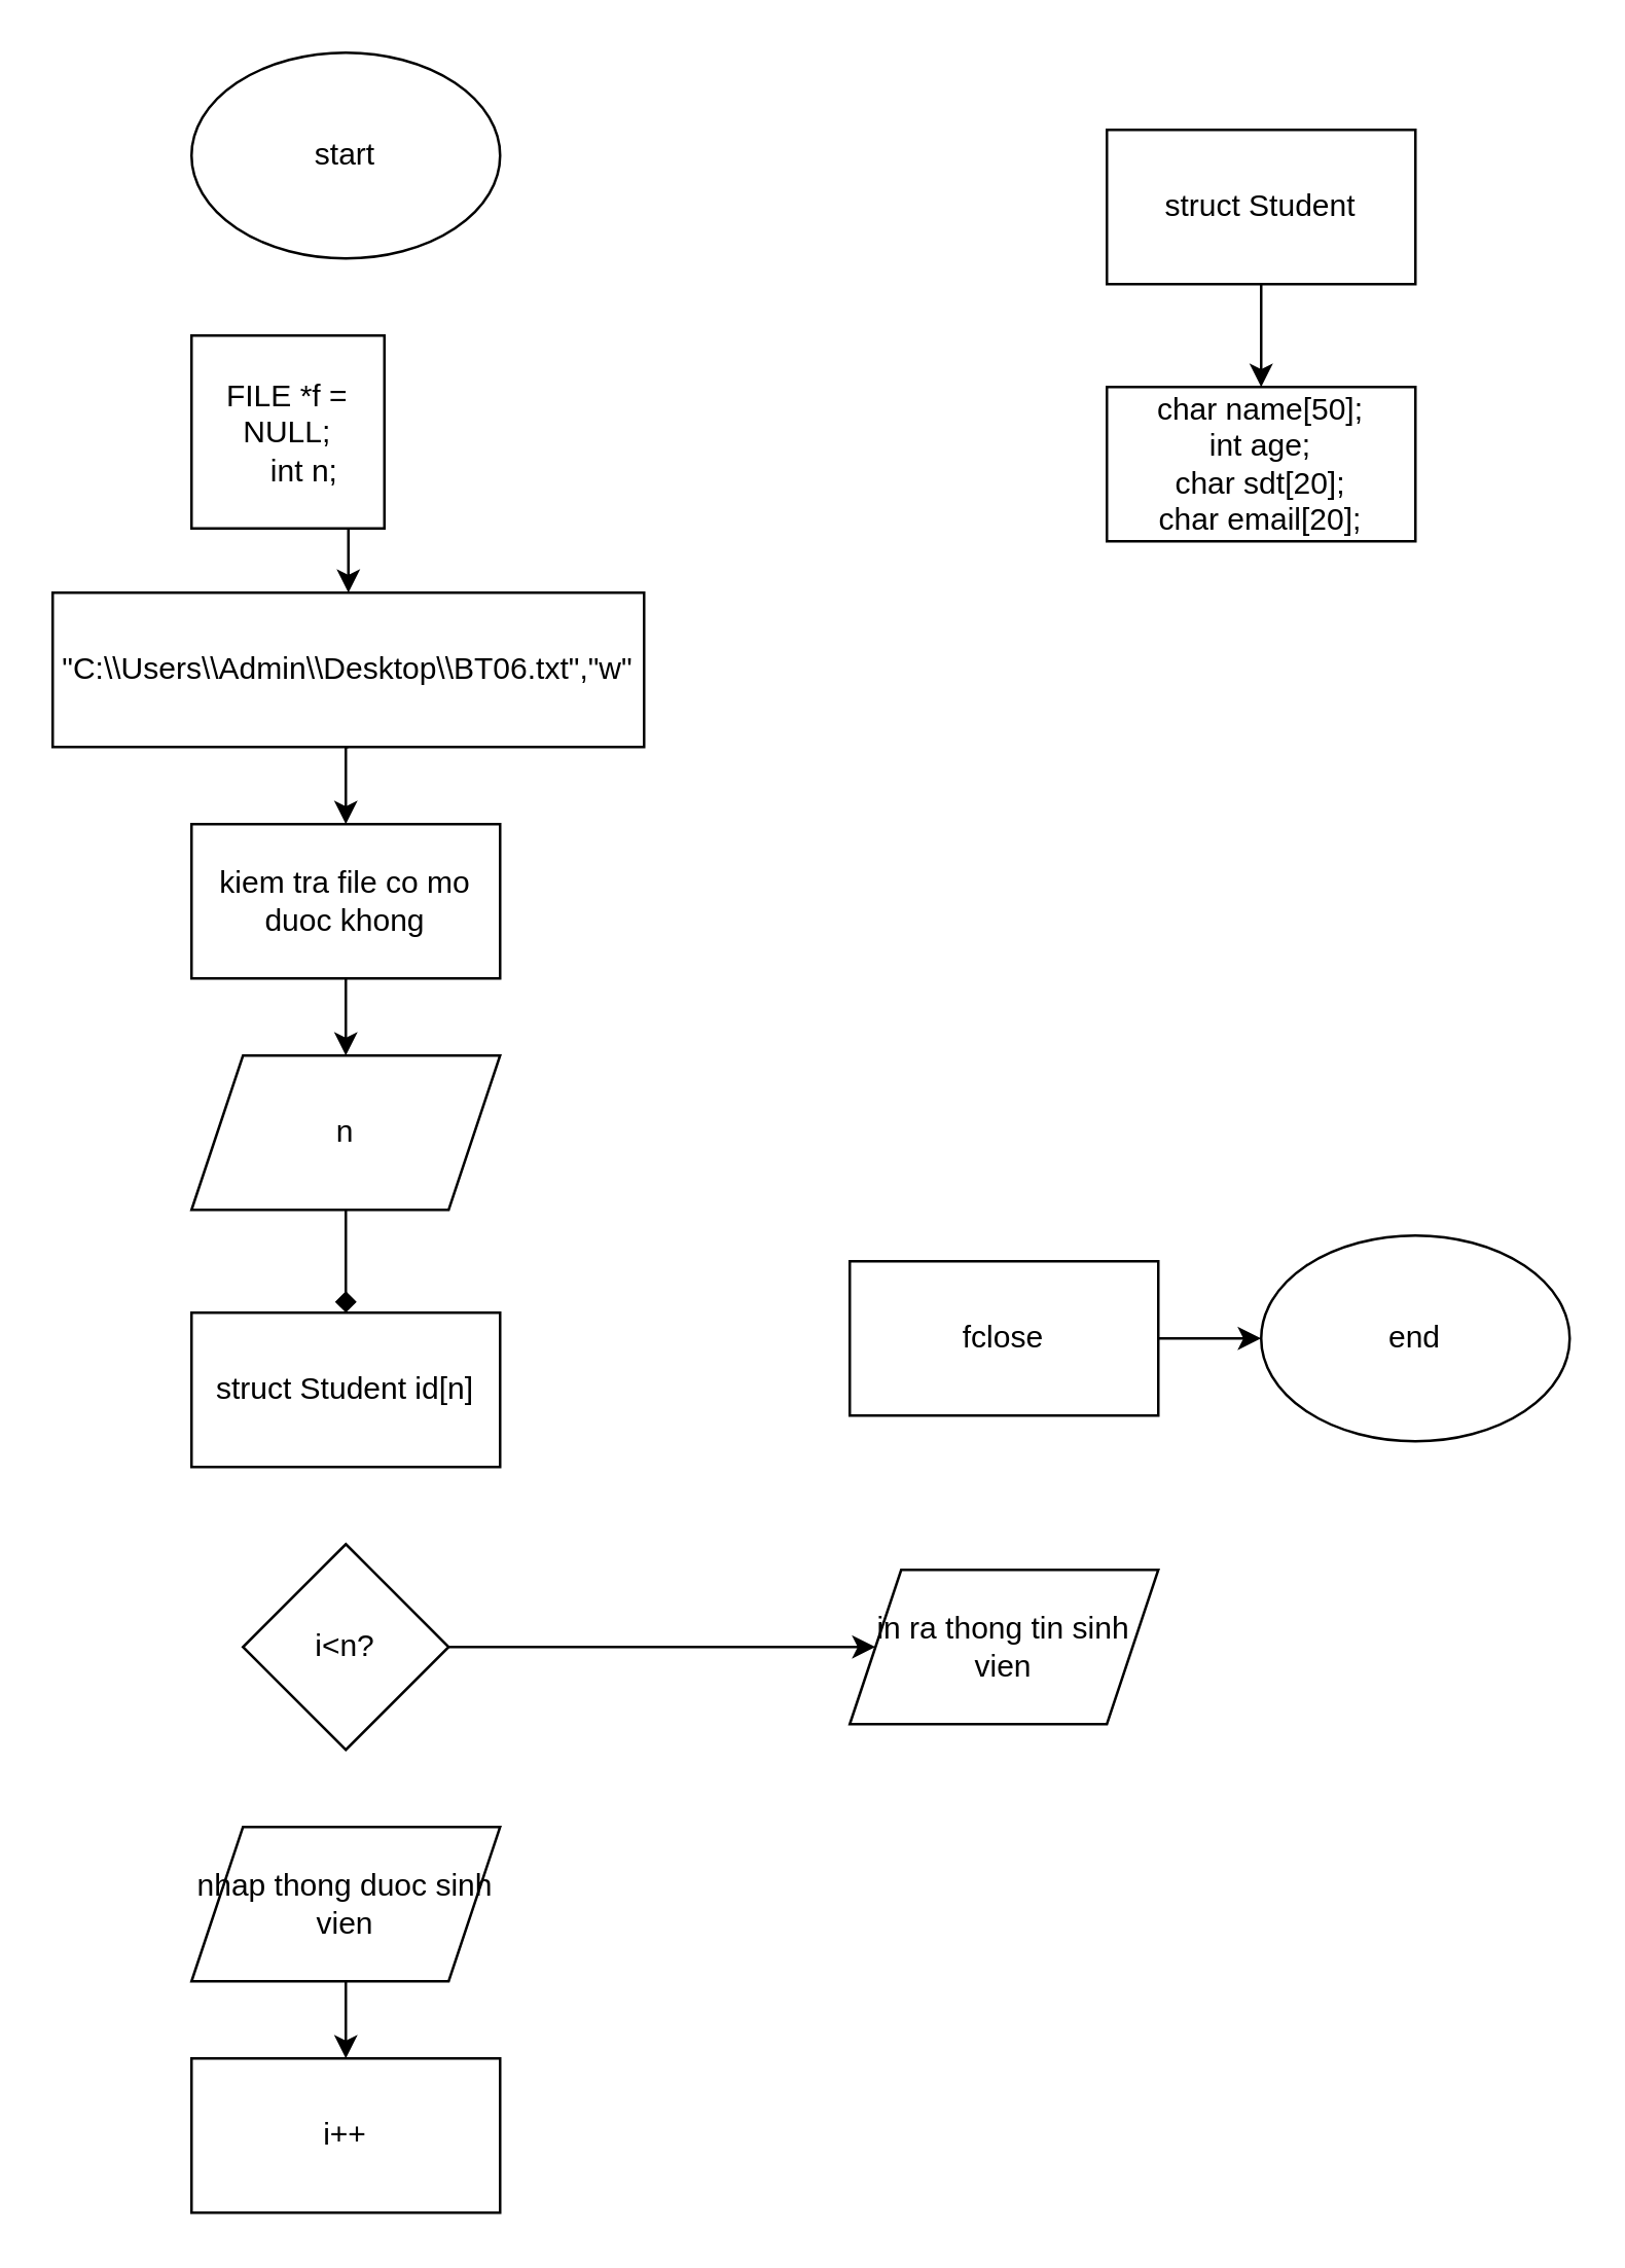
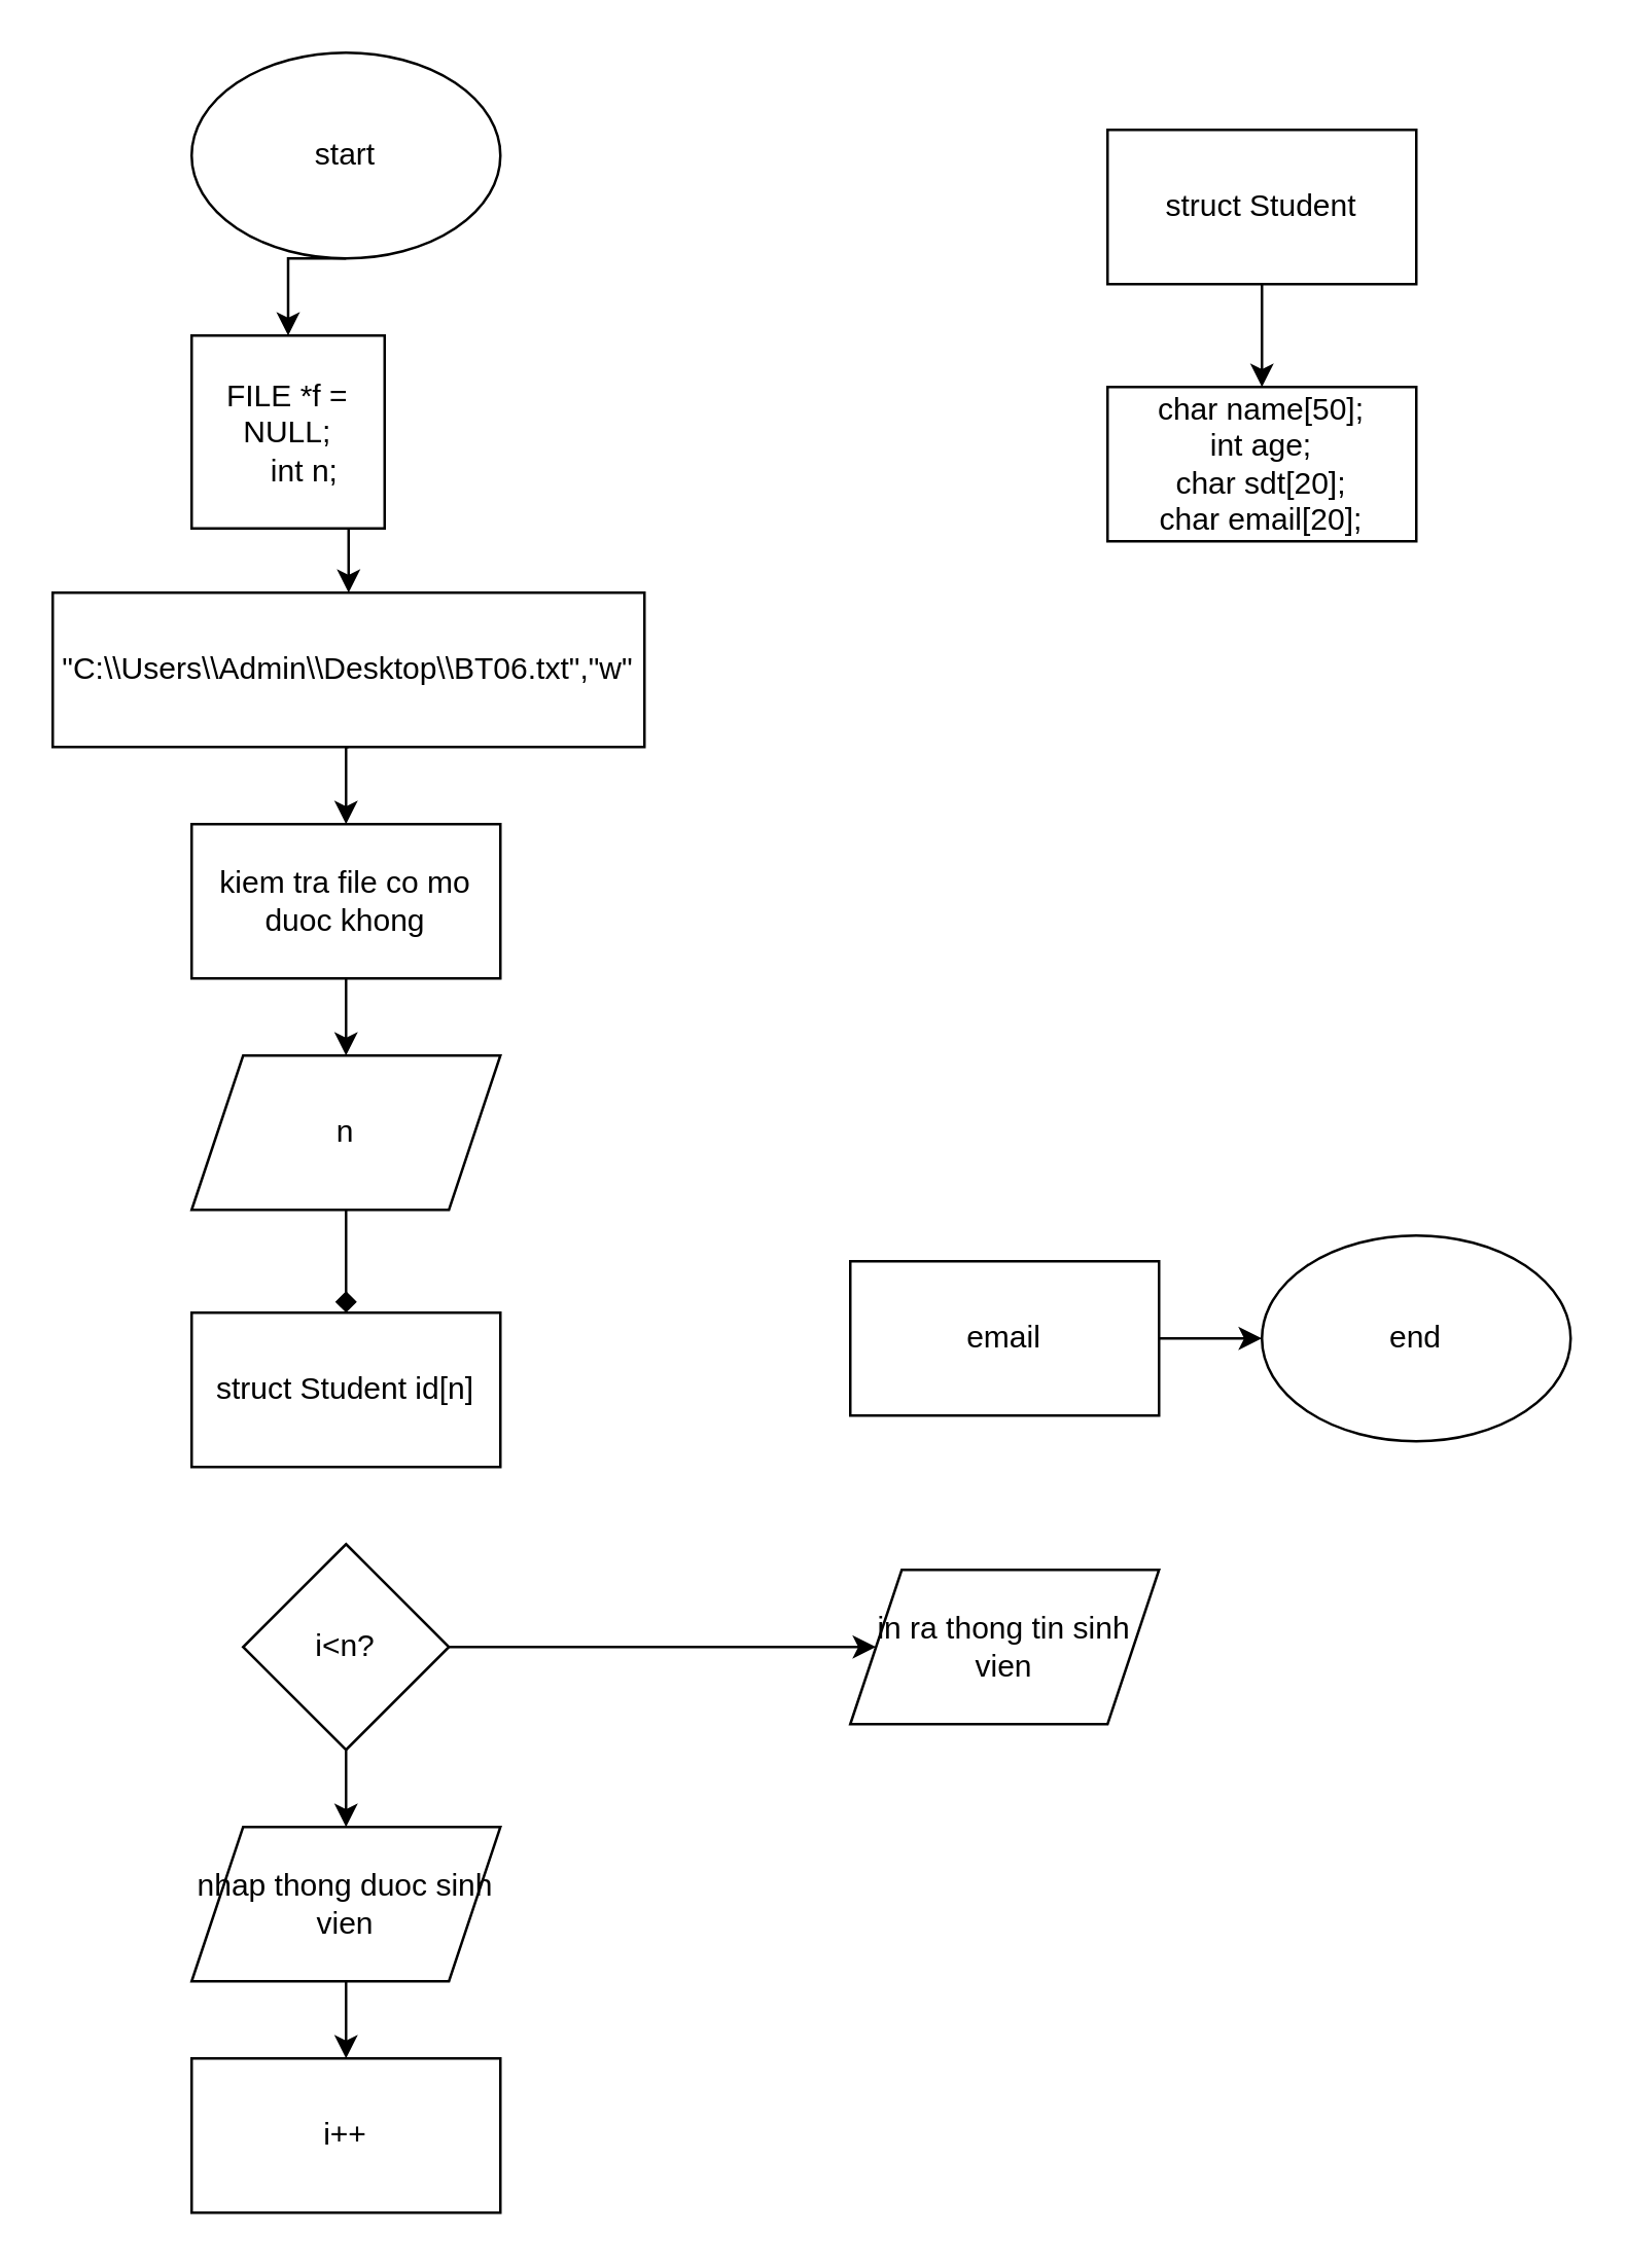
  <mxCell id="0" />
  <mxCell id="1" parent="0" />
+ <mxCell id="2" style="edgeStyle=orthogonalEdgeStyle;rounded=0;orthogonalLoop=1;jettySize=auto;html=1;exitX=0.5;exitY=1;exitDx=0;exitDy=0;entryX=0.5;entryY=0;entryDx=0;entryDy=0;" parent="1" source="3" target="8" edge="1"><mxGeometry relative="1" as="geometry" /></mxCell>
  <mxCell id="3" value="start" style="ellipse;whiteSpace=wrap;html=1;" parent="1" vertex="1"><mxGeometry x="74" y="20" width="120" height="80" as="geometry" /></mxCell>
  <mxCell id="4" style="edgeStyle=orthogonalEdgeStyle;rounded=0;orthogonalLoop=1;jettySize=auto;html=1;exitX=0.5;exitY=1;exitDx=0;exitDy=0;entryX=0.5;entryY=0;entryDx=0;entryDy=0;" parent="1" source="5" target="6" edge="1"><mxGeometry relative="1" as="geometry" /></mxCell>
  <mxCell id="5" value="struct Student" style="rounded=0;whiteSpace=wrap;html=1;" parent="1" vertex="1"><mxGeometry x="430" y="50" width="120" height="60" as="geometry" /></mxCell>
  <mxCell id="6" value="char name[50];&lt;br&gt;int age;&lt;br&gt;char sdt[20];&lt;br&gt;char email[20];" style="rounded=0;whiteSpace=wrap;html=1;" parent="1" vertex="1"><mxGeometry x="430" y="150" width="120" height="60" as="geometry" /></mxCell>
  <mxCell id="7" style="edgeStyle=orthogonalEdgeStyle;rounded=0;orthogonalLoop=1;jettySize=auto;html=1;exitX=0.5;exitY=1;exitDx=0;exitDy=0;entryX=0.5;entryY=0;entryDx=0;entryDy=0;" parent="1" source="8" target="10" edge="1"><mxGeometry relative="1" as="geometry" /></mxCell>
  <mxCell id="8" value="FILE *f = NULL;&#10;    int n;" style="rounded=0;whiteSpace=wrap;html=1;" parent="1" vertex="1"><mxGeometry x="74" y="130" width="75" height="75" as="geometry" /></mxCell>
  <mxCell id="9" style="edgeStyle=orthogonalEdgeStyle;rounded=0;orthogonalLoop=1;jettySize=auto;html=1;exitX=0.5;exitY=1;exitDx=0;exitDy=0;entryX=0.5;entryY=0;entryDx=0;entryDy=0;" parent="1" source="10" target="12" edge="1"><mxGeometry relative="1" as="geometry" /></mxCell>
  <mxCell id="10" value="&quot;C:\\Users\\Admin\\Desktop\\BT06.txt&quot;,&quot;w&quot;" style="rounded=0;whiteSpace=wrap;html=1;" parent="1" vertex="1"><mxGeometry x="20" y="230" width="230" height="60" as="geometry" /></mxCell>
  <mxCell id="11" style="edgeStyle=orthogonalEdgeStyle;rounded=0;orthogonalLoop=1;jettySize=auto;html=1;exitX=0.5;exitY=1;exitDx=0;exitDy=0;" parent="1" source="12" edge="1"><mxGeometry relative="1" as="geometry"><mxPoint x="134" y="410" as="targetPoint" /></mxGeometry></mxCell>
  <mxCell id="12" value="kiem tra file co mo duoc khong" style="rounded=0;whiteSpace=wrap;html=1;" parent="1" vertex="1"><mxGeometry x="74" y="320" width="120" height="60" as="geometry" /></mxCell>
  <mxCell id="13" style="edgeStyle=orthogonalEdgeStyle;rounded=0;orthogonalLoop=1;jettySize=auto;html=1;exitX=0.5;exitY=1;exitDx=0;exitDy=0;entryX=0.5;entryY=0;entryDx=0;entryDy=0;endArrow=diamond;" parent="1" source="14" target="15" edge="1"><mxGeometry relative="1" as="geometry" /></mxCell>
  <mxCell id="14" value="n" style="shape=parallelogram;perimeter=parallelogramPerimeter;whiteSpace=wrap;html=1;fixedSize=1;" parent="1" vertex="1"><mxGeometry x="74" y="410" width="120" height="60" as="geometry" /></mxCell>
  <mxCell id="15" value="struct Student id[n]" style="rounded=0;whiteSpace=wrap;html=1;" parent="1" vertex="1"><mxGeometry x="74" y="510" width="120" height="60" as="geometry" /></mxCell>
+ <mxCell id="16" style="edgeStyle=orthogonalEdgeStyle;rounded=0;orthogonalLoop=1;jettySize=auto;html=1;exitX=0.5;exitY=1;exitDx=0;exitDy=0;entryX=0.5;entryY=0;entryDx=0;entryDy=0;" parent="1" source="18" target="20" edge="1"><mxGeometry relative="1" as="geometry" /></mxCell>
  <mxCell id="17" style="edgeStyle=orthogonalEdgeStyle;rounded=0;orthogonalLoop=1;jettySize=auto;html=1;exitX=1;exitY=0.5;exitDx=0;exitDy=0;" parent="1" source="18" edge="1"><mxGeometry relative="1" as="geometry"><mxPoint x="340" y="640" as="targetPoint" /></mxGeometry></mxCell>
  <mxCell id="18" value="i&amp;lt;n?" style="rhombus;whiteSpace=wrap;html=1;" parent="1" vertex="1"><mxGeometry x="94" y="600" width="80" height="80" as="geometry" /></mxCell>
  <mxCell id="19" style="edgeStyle=orthogonalEdgeStyle;rounded=0;orthogonalLoop=1;jettySize=auto;html=1;exitX=0.5;exitY=1;exitDx=0;exitDy=0;" parent="1" source="20" edge="1"><mxGeometry relative="1" as="geometry"><mxPoint x="134" y="800" as="targetPoint" /></mxGeometry></mxCell>
  <mxCell id="20" value="nhap thong duoc sinh vien" style="shape=parallelogram;perimeter=parallelogramPerimeter;whiteSpace=wrap;html=1;fixedSize=1;" parent="1" vertex="1"><mxGeometry x="74" y="710" width="120" height="60" as="geometry" /></mxCell>
  <mxCell id="21" value="i++" style="rounded=0;whiteSpace=wrap;html=1;" parent="1" vertex="1"><mxGeometry x="74" y="800" width="120" height="60" as="geometry" /></mxCell>
  <mxCell id="22" value="in ra thong tin sinh vien" style="shape=parallelogram;perimeter=parallelogramPerimeter;whiteSpace=wrap;html=1;fixedSize=1;" parent="1" vertex="1"><mxGeometry x="330" y="610" width="120" height="60" as="geometry" /></mxCell>
  <mxCell id="23" style="edgeStyle=orthogonalEdgeStyle;rounded=0;orthogonalLoop=1;jettySize=auto;html=1;exitX=1;exitY=0.5;exitDx=0;exitDy=0;entryX=0;entryY=0.5;entryDx=0;entryDy=0;" parent="1" source="24" target="25" edge="1"><mxGeometry relative="1" as="geometry" /></mxCell>
- <mxCell id="24" value="fclose" style="rounded=0;whiteSpace=wrap;html=1;" parent="1" vertex="1"><mxGeometry x="330" y="490" width="120" height="60" as="geometry" /></mxCell>
+ <mxCell id="24" value="email" style="rounded=0;whiteSpace=wrap;html=1;" parent="1" vertex="1"><mxGeometry x="330" y="490" width="120" height="60" as="geometry" /></mxCell>
  <mxCell id="25" value="end" style="ellipse;whiteSpace=wrap;html=1;" parent="1" vertex="1"><mxGeometry x="490" y="480" width="120" height="80" as="geometry" /></mxCell>
